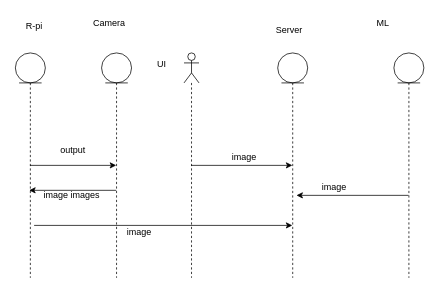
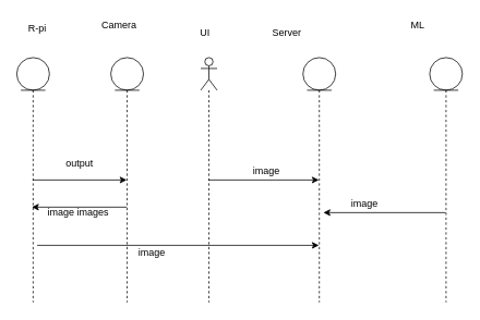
  <mxCell id="0" />
  <mxCell id="1" parent="0" />
  <mxCell id="2" value="" style="shape=umlLifeline;participant=umlActor;perimeter=lifelinePerimeter;whiteSpace=wrap;html=1;container=1;collapsible=0;recursiveResize=0;verticalAlign=top;spacingTop=36;outlineConnect=0;" vertex="1" parent="1"><mxGeometry x="245" y="70" width="20" height="300" as="geometry" /></mxCell>
  <mxCell id="3" value="" style="shape=umlLifeline;participant=umlEntity;perimeter=lifelinePerimeter;whiteSpace=wrap;html=1;container=1;collapsible=0;recursiveResize=0;verticalAlign=top;spacingTop=36;outlineConnect=0;" vertex="1" parent="1"><mxGeometry x="370" y="70" width="40" height="300" as="geometry" /></mxCell>
- <mxCell id="4" value="UI" style="text;html=1;align=center;verticalAlign=middle;resizable=0;points=[];autosize=1;" vertex="1" parent="1"><mxGeometry x="200" y="75" width="30" height="20" as="geometry" /></mxCell>
- <mxCell id="5" value="Server" style="text;html=1;align=center;verticalAlign=middle;resizable=0;points=[];autosize=1;" vertex="1" parent="1"><mxGeometry x="360" y="30" width="50" height="20" as="geometry" /></mxCell>
+ <mxCell id="4" value="UI" style="text;html=1;align=center;verticalAlign=middle;resizable=0;points=[];autosize=1;" vertex="1" parent="1"><mxGeometry x="235" y="30" width="30" height="20" as="geometry" /></mxCell>
+ <mxCell id="5" value="Server" style="text;html=1;align=center;verticalAlign=middle;resizable=0;points=[];autosize=1;" vertex="1" parent="1"><mxGeometry x="325" y="30" width="50" height="20" as="geometry" /></mxCell>
  <mxCell id="6" value="ML" style="text;html=1;align=center;verticalAlign=middle;resizable=0;points=[];autosize=1;" vertex="1" parent="1"><mxGeometry x="495" y="20" width="30" height="20" as="geometry" /></mxCell>
  <mxCell id="7" value="" style="shape=umlLifeline;participant=umlEntity;perimeter=lifelinePerimeter;whiteSpace=wrap;html=1;container=1;collapsible=0;recursiveResize=0;verticalAlign=top;spacingTop=36;outlineConnect=0;" vertex="1" parent="1"><mxGeometry x="525" y="70" width="40" height="300" as="geometry" /></mxCell>
  <mxCell id="8" value="" style="shape=umlLifeline;participant=umlEntity;perimeter=lifelinePerimeter;whiteSpace=wrap;html=1;container=1;collapsible=0;recursiveResize=0;verticalAlign=top;spacingTop=36;outlineConnect=0;" vertex="1" parent="1"><mxGeometry x="135" y="70" width="40" height="300" as="geometry" /></mxCell>
  <mxCell id="9" value="" style="edgeStyle=orthogonalEdgeStyle;rounded=0;orthogonalLoop=1;jettySize=auto;html=1;" edge="1" parent="1" source="10" target="8"><mxGeometry relative="1" as="geometry"><Array as="points" /></mxGeometry></mxCell>
  <mxCell id="10" value="" style="shape=umlLifeline;participant=umlEntity;perimeter=lifelinePerimeter;whiteSpace=wrap;html=1;container=1;collapsible=0;recursiveResize=0;verticalAlign=top;spacingTop=36;outlineConnect=0;" vertex="1" parent="1"><mxGeometry x="20" y="70" width="40" height="300" as="geometry" /></mxCell>
  <mxCell id="11" value="R-pi" style="text;html=1;align=center;verticalAlign=middle;resizable=0;points=[];autosize=1;" vertex="1" parent="1"><mxGeometry x="25" y="25" width="40" height="20" as="geometry" /></mxCell>
  <mxCell id="12" value="Camera" style="text;html=1;align=center;verticalAlign=middle;resizable=0;points=[];autosize=1;" vertex="1" parent="1"><mxGeometry x="115" y="20" width="60" height="20" as="geometry" /></mxCell>
  <mxCell id="13" value="" style="endArrow=classic;html=1;entryX=0.46;entryY=0.611;entryDx=0;entryDy=0;entryPerimeter=0;" edge="1" parent="1" source="8" target="10"><mxGeometry width="50" height="50" relative="1" as="geometry"><mxPoint x="335" y="310" as="sourcePoint" /><mxPoint x="385" y="260" as="targetPoint" /></mxGeometry></mxCell>
  <mxCell id="14" value="&amp;nbsp; output&amp;nbsp;" style="text;html=1;align=center;verticalAlign=middle;resizable=0;points=[];autosize=1;" vertex="1" parent="1"><mxGeometry x="65" y="190" width="60" height="20" as="geometry" /></mxCell>
  <mxCell id="15" value="image images" style="text;html=1;align=center;verticalAlign=middle;resizable=0;points=[];autosize=1;" vertex="1" parent="1"><mxGeometry x="50" y="250" width="90" height="20" as="geometry" /></mxCell>
  <mxCell id="16" value="" style="endArrow=classic;html=1;exitX=0.625;exitY=0.767;exitDx=0;exitDy=0;exitPerimeter=0;" edge="1" parent="1" source="10" target="3"><mxGeometry width="50" height="50" relative="1" as="geometry"><mxPoint x="335" y="310" as="sourcePoint" /><mxPoint x="385" y="260" as="targetPoint" /></mxGeometry></mxCell>
  <mxCell id="17" value="image" style="text;html=1;align=center;verticalAlign=middle;resizable=0;points=[];autosize=1;" vertex="1" parent="1"><mxGeometry x="160" y="300" width="50" height="20" as="geometry" /></mxCell>
  <mxCell id="18" value="" style="endArrow=classic;html=1;" edge="1" parent="1" source="2" target="3"><mxGeometry width="50" height="50" relative="1" as="geometry"><mxPoint x="335" y="310" as="sourcePoint" /><mxPoint x="385" y="260" as="targetPoint" /></mxGeometry></mxCell>
  <mxCell id="19" value="image" style="text;html=1;align=center;verticalAlign=middle;resizable=0;points=[];autosize=1;" vertex="1" parent="1"><mxGeometry x="300" y="200" width="50" height="20" as="geometry" /></mxCell>
  <mxCell id="20" value="" style="endArrow=classic;html=1;" edge="1" parent="1" source="7"><mxGeometry width="50" height="50" relative="1" as="geometry"><mxPoint x="335" y="310" as="sourcePoint" /><mxPoint x="395" y="260" as="targetPoint" /></mxGeometry></mxCell>
  <mxCell id="21" value="image" style="text;html=1;align=center;verticalAlign=middle;resizable=0;points=[];autosize=1;" vertex="1" parent="1"><mxGeometry x="420" y="240" width="50" height="20" as="geometry" /></mxCell>
